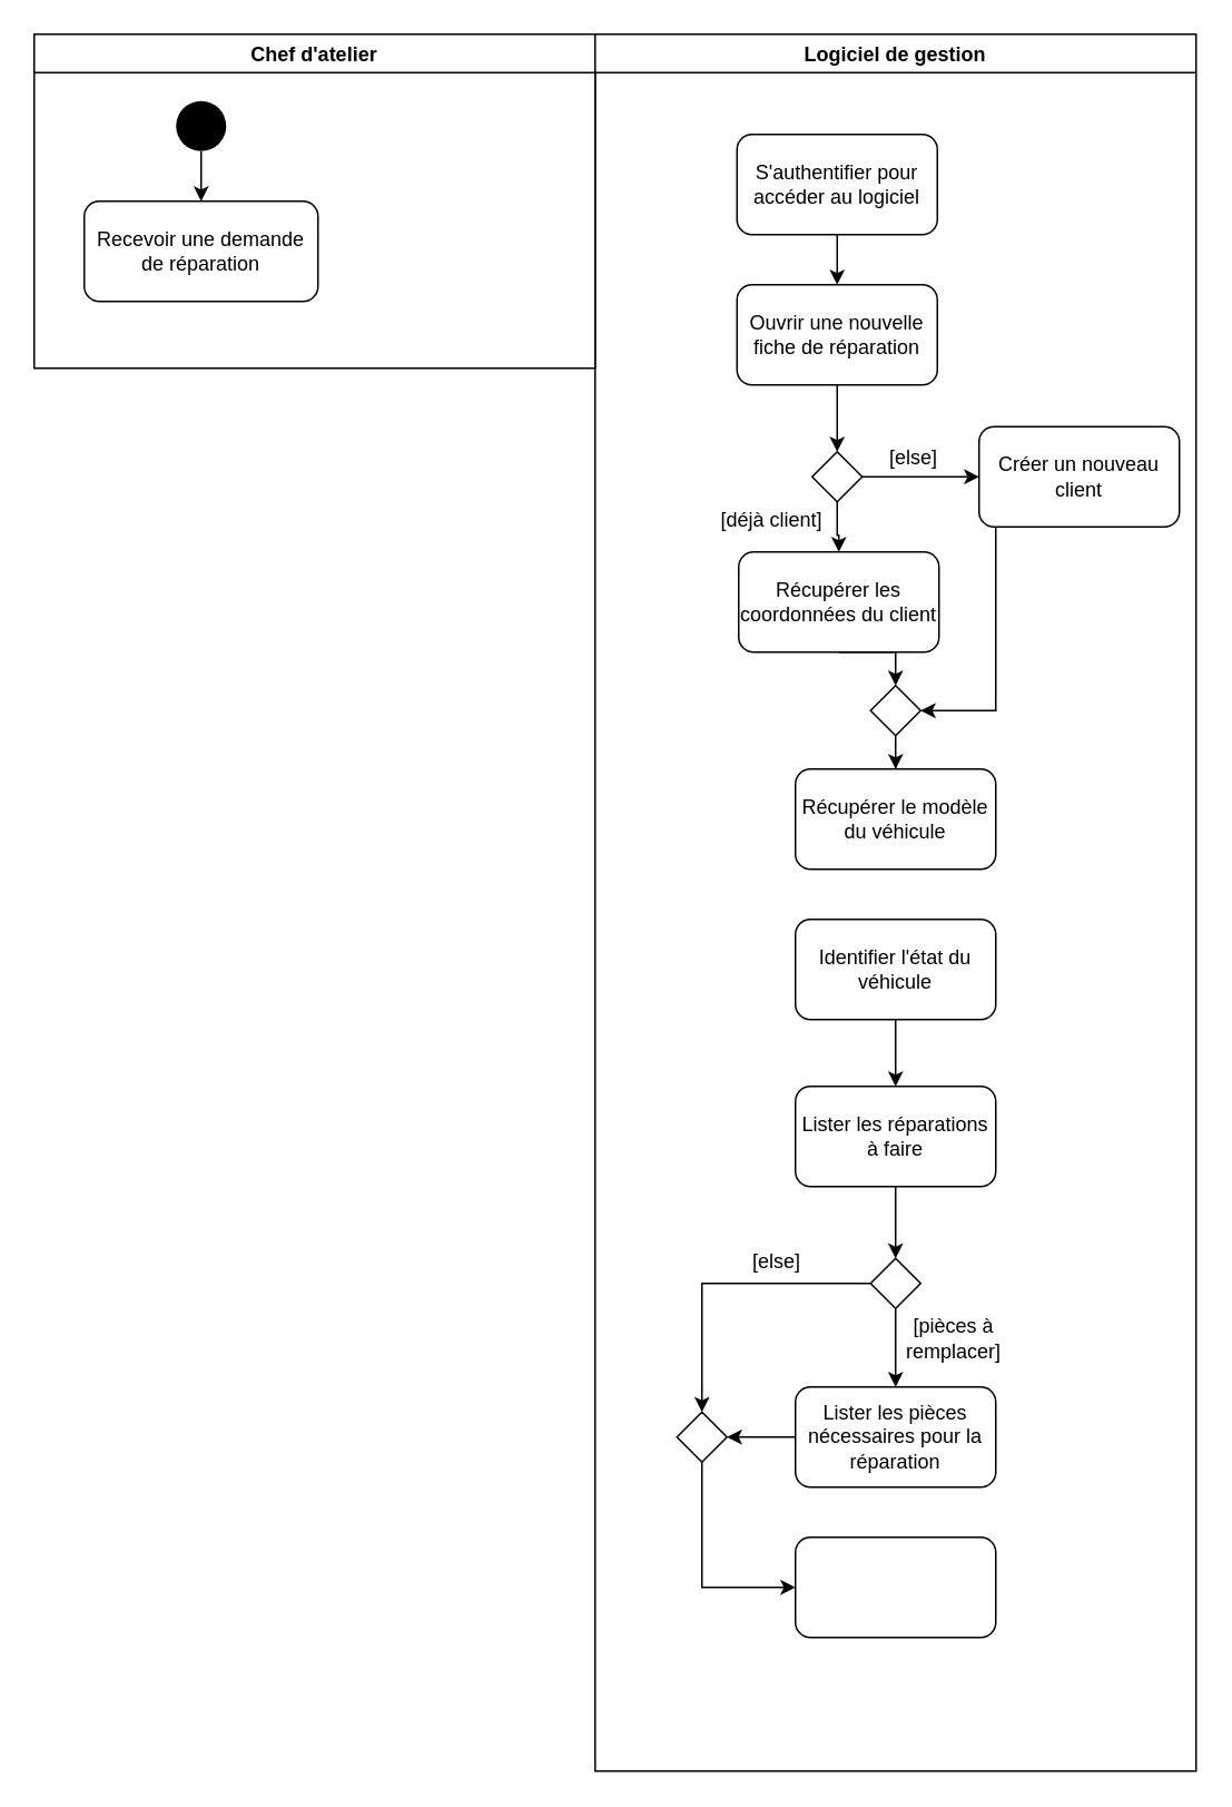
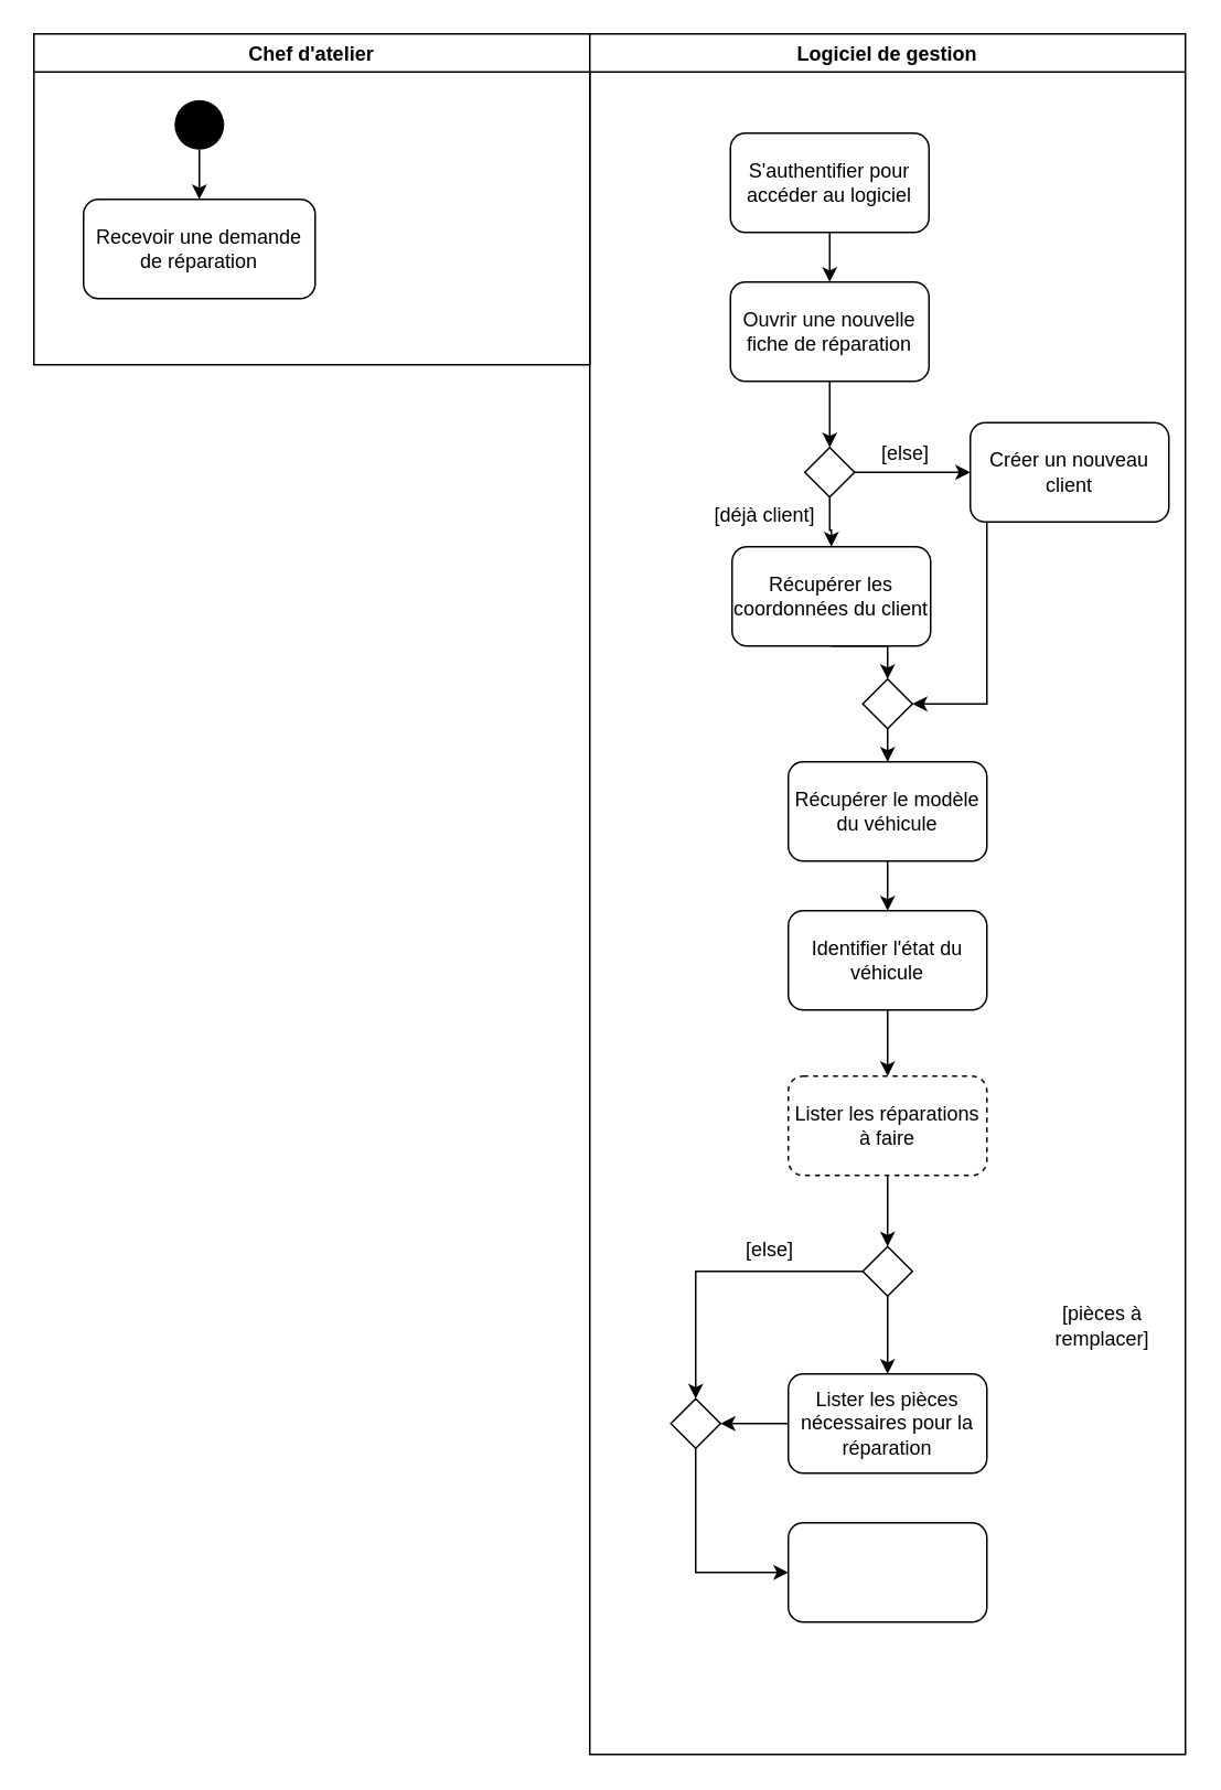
  <mxCell id="0" />
  <mxCell id="1" parent="0" />
  <mxCell id="2" value="Chef d'atelier" style="swimlane;" parent="1" vertex="1"><mxGeometry x="20" y="20" width="336" height="200" as="geometry" /></mxCell>
  <mxCell id="3" style="edgeStyle=orthogonalEdgeStyle;rounded=0;orthogonalLoop=1;jettySize=auto;html=1;entryX=0.5;entryY=0;entryDx=0;entryDy=0;" parent="2" edge="1"><mxGeometry relative="1" as="geometry"><mxPoint x="100" y="320" as="sourcePoint" /></mxGeometry></mxCell>
  <mxCell id="4" style="edgeStyle=orthogonalEdgeStyle;rounded=0;orthogonalLoop=1;jettySize=auto;html=1;entryX=0.5;entryY=0;entryDx=0;entryDy=0;" parent="2" edge="1"><mxGeometry relative="1" as="geometry"><mxPoint x="146" y="470" as="targetPoint" /></mxGeometry></mxCell>
  <mxCell id="5" style="edgeStyle=orthogonalEdgeStyle;rounded=0;orthogonalLoop=1;jettySize=auto;html=1;entryX=0.5;entryY=0;entryDx=0;entryDy=0;" parent="2" edge="1"><mxGeometry relative="1" as="geometry"><mxPoint x="51" y="420" as="targetPoint" /></mxGeometry></mxCell>
  <mxCell id="6" value="" style="edgeStyle=orthogonalEdgeStyle;rounded=0;orthogonalLoop=1;jettySize=auto;html=1;" parent="2" source="7" target="8" edge="1"><mxGeometry relative="1" as="geometry" /></mxCell>
  <mxCell id="7" value="" style="ellipse;fillColor=#000000;strokeColor=none;" parent="2" vertex="1"><mxGeometry x="85" y="40" width="30" height="30" as="geometry" /></mxCell>
  <mxCell id="8" value="Recevoir une demande de réparation" style="rounded=1;whiteSpace=wrap;html=1;" parent="2" vertex="1"><mxGeometry x="30" y="100" width="140" height="60" as="geometry" /></mxCell>
  <mxCell id="9" value="Logiciel de gestion" style="swimlane;" parent="1" vertex="1"><mxGeometry x="356" y="20" width="360" height="1040" as="geometry" /></mxCell>
  <mxCell id="10" style="edgeStyle=orthogonalEdgeStyle;rounded=0;orthogonalLoop=1;jettySize=auto;html=1;entryX=0.5;entryY=0;entryDx=0;entryDy=0;" parent="9" source="11" target="13" edge="1"><mxGeometry relative="1" as="geometry" /></mxCell>
  <mxCell id="11" value="S'authentifier pour accéder au logiciel" style="rounded=1;whiteSpace=wrap;html=1;" parent="9" vertex="1"><mxGeometry x="85" y="60" width="120" height="60" as="geometry" /></mxCell>
  <mxCell id="12" style="edgeStyle=orthogonalEdgeStyle;rounded=0;orthogonalLoop=1;jettySize=auto;html=1;entryX=0.5;entryY=0;entryDx=0;entryDy=0;" parent="9" source="13" target="14" edge="1"><mxGeometry relative="1" as="geometry" /></mxCell>
  <mxCell id="13" value="Ouvrir une nouvelle fiche de réparation" style="rounded=1;whiteSpace=wrap;html=1;" parent="9" vertex="1"><mxGeometry x="85" y="150" width="120" height="60" as="geometry" /></mxCell>
  <mxCell id="14" value="" style="rhombus;" parent="9" vertex="1"><mxGeometry x="130" y="250" width="30" height="30" as="geometry" /></mxCell>
  <mxCell id="15" style="edgeStyle=orthogonalEdgeStyle;rounded=0;orthogonalLoop=1;jettySize=auto;html=1;entryX=0.5;entryY=0;entryDx=0;entryDy=0;exitX=0.5;exitY=1;exitDx=0;exitDy=0;" parent="9" source="16" target="24" edge="1"><mxGeometry relative="1" as="geometry"><Array as="points"><mxPoint x="180" y="370" /></Array></mxGeometry></mxCell>
  <mxCell id="16" value="Récupérer les coordonnées du client" style="rounded=1;whiteSpace=wrap;html=1;" parent="9" vertex="1"><mxGeometry x="86" y="310" width="120" height="60" as="geometry" /></mxCell>
  <mxCell id="17" value="" style="edgeStyle=orthogonalEdgeStyle;rounded=0;orthogonalLoop=1;jettySize=auto;html=1;" parent="9" source="14" target="16" edge="1"><mxGeometry relative="1" as="geometry" /></mxCell>
  <mxCell id="18" style="edgeStyle=orthogonalEdgeStyle;rounded=0;orthogonalLoop=1;jettySize=auto;html=1;entryX=1;entryY=0.5;entryDx=0;entryDy=0;" parent="9" source="19" target="24" edge="1"><mxGeometry relative="1" as="geometry"><Array as="points"><mxPoint x="240" y="405" /></Array></mxGeometry></mxCell>
  <mxCell id="19" value="Créer un nouveau client" style="rounded=1;whiteSpace=wrap;html=1;" parent="9" vertex="1"><mxGeometry x="230" y="235" width="120" height="60" as="geometry" /></mxCell>
  <mxCell id="20" value="" style="edgeStyle=orthogonalEdgeStyle;rounded=0;orthogonalLoop=1;jettySize=auto;html=1;" parent="9" source="14" target="19" edge="1"><mxGeometry relative="1" as="geometry" /></mxCell>
  <mxCell id="21" value="[else]" style="text;html=1;strokeColor=none;fillColor=none;align=center;verticalAlign=middle;whiteSpace=wrap;rounded=0;" parent="9" vertex="1"><mxGeometry x="161" y="239" width="60" height="30" as="geometry" /></mxCell>
  <mxCell id="22" value="[déjà client]" style="text;html=1;strokeColor=none;fillColor=none;align=center;verticalAlign=middle;whiteSpace=wrap;rounded=0;" parent="9" vertex="1"><mxGeometry x="66" y="276" width="80" height="30" as="geometry" /></mxCell>
  <mxCell id="23" style="edgeStyle=orthogonalEdgeStyle;rounded=0;orthogonalLoop=1;jettySize=auto;html=1;entryX=0.5;entryY=0;entryDx=0;entryDy=0;" parent="9" source="24" target="26" edge="1"><mxGeometry relative="1" as="geometry" /></mxCell>
  <mxCell id="24" value="" style="rhombus;" parent="9" vertex="1"><mxGeometry x="165" y="390" width="30" height="30" as="geometry" /></mxCell>
+ <mxCell id="25" style="edgeStyle=orthogonalEdgeStyle;rounded=0;orthogonalLoop=1;jettySize=auto;html=1;entryX=0.5;entryY=0;entryDx=0;entryDy=0;" parent="9" source="26" target="37" edge="1"><mxGeometry relative="1" as="geometry" /></mxCell>
  <mxCell id="26" value="Récupérer le modèle du véhicule" style="rounded=1;whiteSpace=wrap;html=1;" parent="9" vertex="1"><mxGeometry x="120" y="440" width="120" height="60" as="geometry" /></mxCell>
  <mxCell id="27" style="edgeStyle=orthogonalEdgeStyle;rounded=0;orthogonalLoop=1;jettySize=auto;html=1;entryX=0.5;entryY=0;entryDx=0;entryDy=0;" parent="9" source="28" target="33" edge="1"><mxGeometry relative="1" as="geometry" /></mxCell>
- <mxCell id="28" value="Lister les réparations à faire" style="rounded=1;whiteSpace=wrap;html=1;" parent="9" vertex="1"><mxGeometry x="120" y="630" width="120" height="60" as="geometry" /></mxCell>
+ <mxCell id="28" value="Lister les réparations à faire" style="rounded=1;whiteSpace=wrap;html=1;dashed=1;" parent="9" vertex="1"><mxGeometry x="120" y="630" width="120" height="60" as="geometry" /></mxCell>
  <mxCell id="29" style="edgeStyle=orthogonalEdgeStyle;rounded=0;orthogonalLoop=1;jettySize=auto;html=1;entryX=1;entryY=0.5;entryDx=0;entryDy=0;" parent="9" source="30" target="40" edge="1"><mxGeometry relative="1" as="geometry" /></mxCell>
  <mxCell id="30" value="Lister les pièces nécessaires pour la réparation" style="rounded=1;whiteSpace=wrap;html=1;" parent="9" vertex="1"><mxGeometry x="120" y="810" width="120" height="60" as="geometry" /></mxCell>
  <mxCell id="31" style="edgeStyle=orthogonalEdgeStyle;rounded=0;orthogonalLoop=1;jettySize=auto;html=1;entryX=0.5;entryY=0;entryDx=0;entryDy=0;" parent="9" source="33" target="30" edge="1"><mxGeometry relative="1" as="geometry" /></mxCell>
  <mxCell id="32" style="edgeStyle=orthogonalEdgeStyle;rounded=0;orthogonalLoop=1;jettySize=auto;html=1;entryX=0.5;entryY=0;entryDx=0;entryDy=0;" parent="9" source="33" target="40" edge="1"><mxGeometry relative="1" as="geometry" /></mxCell>
  <mxCell id="33" value="" style="rhombus;" parent="9" vertex="1"><mxGeometry x="165" y="733" width="30" height="30" as="geometry" /></mxCell>
- <mxCell id="34" value="[pièces à remplacer]" style="text;html=1;strokeColor=none;fillColor=none;align=center;verticalAlign=middle;whiteSpace=wrap;rounded=0;" parent="9" vertex="1"><mxGeometry x="175" y="766" width="80" height="30" as="geometry" /></mxCell>
+ <mxCell id="34" value="[pièces à remplacer]" style="text;html=1;strokeColor=none;fillColor=none;align=center;verticalAlign=middle;whiteSpace=wrap;rounded=0;" parent="9" vertex="1"><mxGeometry x="270" y="766" width="80" height="30" as="geometry" /></mxCell>
  <mxCell id="35" value="[else]" style="text;html=1;strokeColor=none;fillColor=none;align=center;verticalAlign=middle;whiteSpace=wrap;rounded=0;" parent="9" vertex="1"><mxGeometry x="79" y="720" width="60" height="30" as="geometry" /></mxCell>
  <mxCell id="36" style="edgeStyle=orthogonalEdgeStyle;rounded=0;orthogonalLoop=1;jettySize=auto;html=1;" parent="9" source="37" target="28" edge="1"><mxGeometry relative="1" as="geometry" /></mxCell>
  <mxCell id="37" value="Identifier l'état du véhicule" style="rounded=1;whiteSpace=wrap;html=1;" parent="9" vertex="1"><mxGeometry x="120" y="530" width="120" height="60" as="geometry" /></mxCell>
  <mxCell id="38" value="" style="rounded=1;whiteSpace=wrap;html=1;" parent="9" vertex="1"><mxGeometry x="120" y="900" width="120" height="60" as="geometry" /></mxCell>
  <mxCell id="39" style="edgeStyle=orthogonalEdgeStyle;rounded=0;orthogonalLoop=1;jettySize=auto;html=1;entryX=0;entryY=0.5;entryDx=0;entryDy=0;" parent="9" source="40" target="38" edge="1"><mxGeometry relative="1" as="geometry"><Array as="points"><mxPoint x="64" y="930" /></Array></mxGeometry></mxCell>
  <mxCell id="40" value="" style="rhombus;" parent="9" vertex="1"><mxGeometry x="49" y="825" width="30" height="30" as="geometry" /></mxCell>
